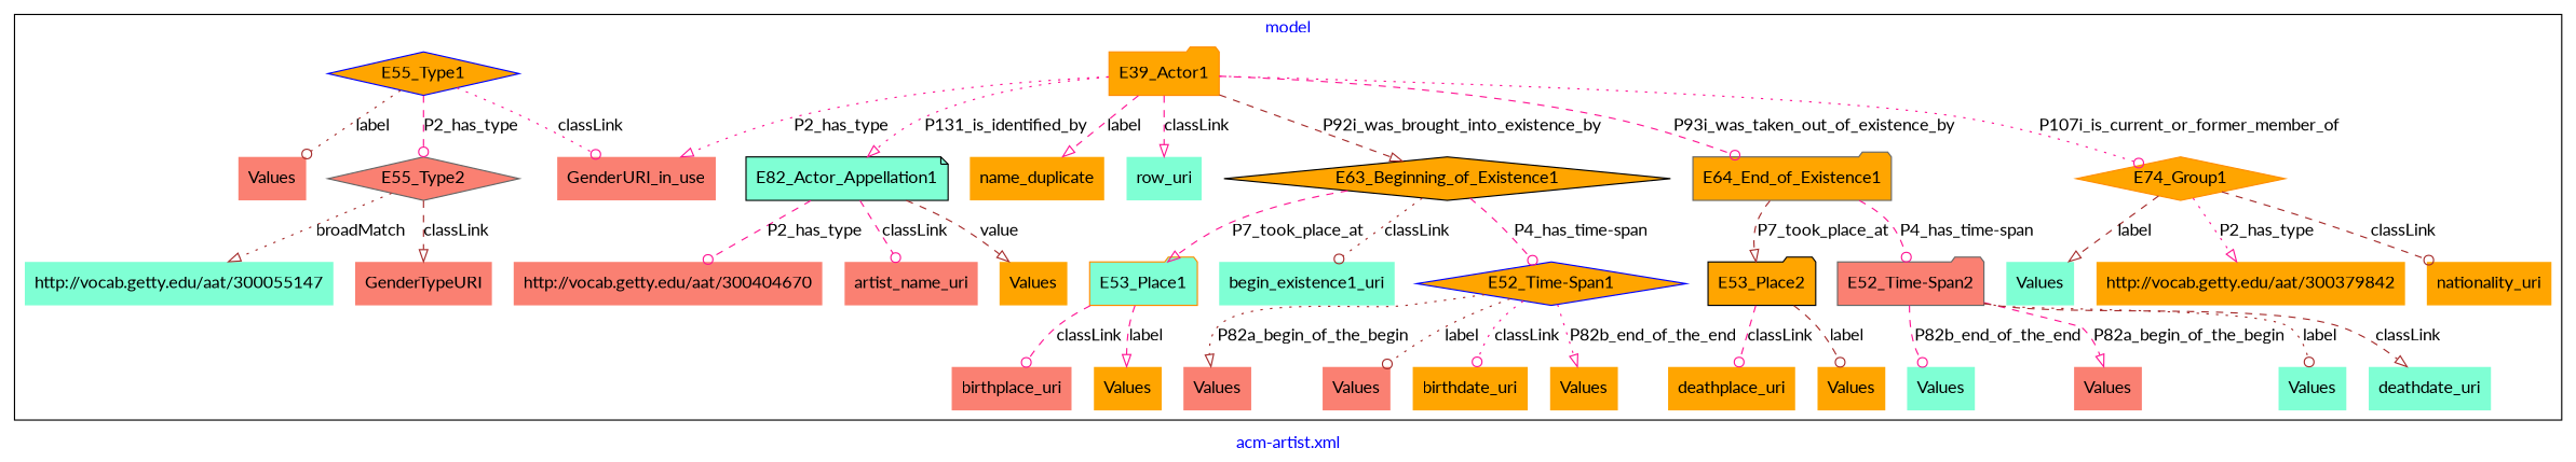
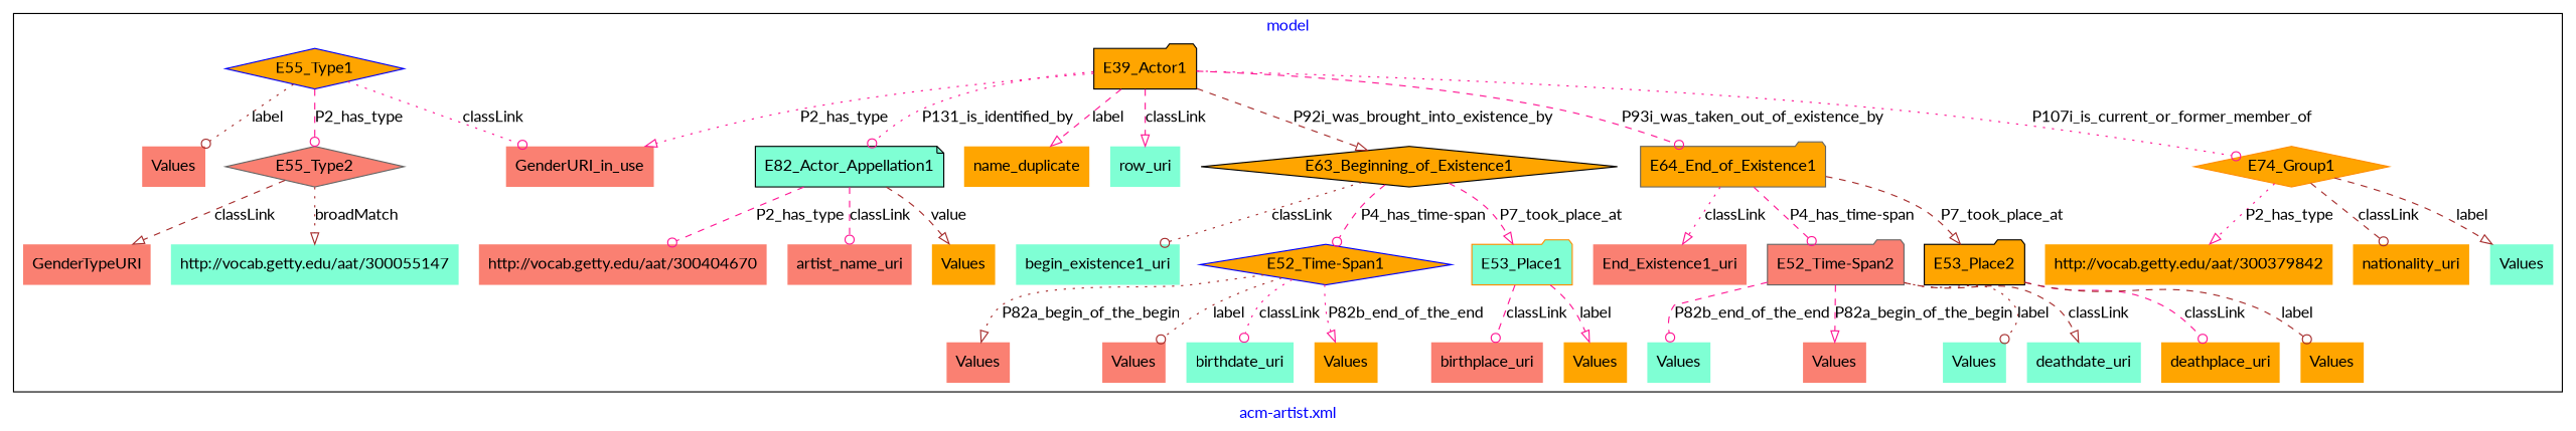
  digraph {
    fontcolor=blue
    fontname=Lato
    label="acm-artist.xml"
    remincross=true
    node [color=black fillcolor=orange fontname=Lato shape=plaintext style=filled]
    edge [arrowhead=onormal color=deeppink fontcolor=black fontname=Lato style=dashed]
-   n1 [color=darkorange label=E39_Actor1 shape=folder]
+   n1 [label=E39_Actor1 shape=folder]
    n2 [color=blue label=E55_Type1 shape=diamond]
    n3 [label=E63_Beginning_of_Existence1 shape=diamond]
    n4 [color=gray40 label=E64_End_of_Existence1 shape=folder]
    n5 [color=darkorange label=E74_Group1 shape=diamond]
    n6 [fillcolor=aquamarine label=E82_Actor_Appellation1 shape=note]
    n7 [color=gray40 fillcolor=salmon label=E55_Type2 shape=diamond]
    n8 [color=blue label="E52_Time-Span1" shape=diamond]
    n9 [color=darkorange fillcolor=aquamarine label=E53_Place1 shape=folder]
    n10 [color=gray40 fillcolor=salmon label="E52_Time-Span2" shape=folder]
    n11 [label=E53_Place2 shape=folder]
    n12 [color=gray40 label=nationality_uri]
    n13 [color=darkorange fillcolor=aquamarine label=begin_existence1_uri]
    n14 [color=gray40 label=name_duplicate]
    n15 [color=blue fillcolor=salmon label=GenderURI_in_use]
    n16 [color=gray40 fillcolor=salmon label=artist_name_uri]
    n17 [fillcolor=salmon label=Values]
    n18 [fillcolor=salmon label=Values]
    n19 [color=gray40 label=deathplace_uri]
    n20 [color=gray40 fillcolor=aquamarine label=Values]
    n21 [color=darkorange fillcolor=salmon label=Values]
    n22 [color=darkorange fillcolor=salmon label=GenderTypeURI]
    n23 [color=blue fillcolor=salmon label=birthplace_uri]
+   n24 [color=darkorange fillcolor=salmon label=End_Existence1_uri]
    n25 [color=blue fillcolor=aquamarine label=Values]
    n26 [fillcolor=aquamarine label=row_uri]
    n27 [color=gray40 fillcolor=salmon label=Values]
-   n28 [color=darkorange label=birthdate_uri]
+   n28 [color=darkorange fillcolor=aquamarine label=birthdate_uri]
    n29 [label=Values]
    n30 [color=blue fillcolor=aquamarine label=Values]
    n31 [fillcolor=aquamarine label=deathdate_uri]
    n32 [color=darkorange label=Values]
    n33 [label=Values]
    n34 [color=blue label=Values]
    n35 [color=blue fillcolor=salmon label="http://vocab.getty.edu/aat/300404670"]
    n36 [label="http://vocab.getty.edu/aat/300379842"]
    n37 [fillcolor=aquamarine label="http://vocab.getty.edu/aat/300055147"]
    subgraph cluster_1 {
      label=model
      n1
      n2
      n3
      n4
      n5
      n6
      n7
      n8
      n9
      n10
      n11
      n12
      n13
      n14
      n15
      n16
      n17
      n18
      n19
      n20
      n21
      n22
      n23
+     n24
      n25
      n26
      n27
      n28
      n29
      n30
      n31
      n32
      n33
      n34
      n35
      n36
      n37
    }
    n1 -> n3 [color=brown label=P92i_was_brought_into_existence_by]
    n1 -> n4 [arrowhead=odot label=P93i_was_taken_out_of_existence_by]
    n1 -> n5 [arrowhead=odot label=P107i_is_current_or_former_member_of style=dotted]
-   n1 -> n6 [label=P131_is_identified_by style=dotted]
+   n1 -> n6 [arrowhead=odot label=P131_is_identified_by style=dotted]
    n1 -> n14 [label=label]
    n1 -> n15 [label=P2_has_type style=dotted]
    n1 -> n26 [label=classLink]
    n2 -> n7 [arrowhead=odot label=P2_has_type]
    n2 -> n15 [arrowhead=odot label=classLink style=dotted]
    n2 -> n27 [arrowhead=odot color=brown label=label style=dotted]
    n3 -> n8 [arrowhead=odot label="P4_has_time-span"]
    n3 -> n9 [label=P7_took_place_at]
    n3 -> n13 [arrowhead=odot color=brown label=classLink style=dotted]
    n4 -> n10 [arrowhead=odot label="P4_has_time-span"]
    n4 -> n11 [color=brown label=P7_took_place_at]
+   n4 -> n24 [label=classLink style=dotted]
    n5 -> n12 [arrowhead=odot color=brown label=classLink]
    n5 -> n25 [color=brown label=label]
    n5 -> n36 [label=P2_has_type style=dotted]
    n6 -> n16 [arrowhead=odot label=classLink]
    n6 -> n33 [color=brown label=value]
    n6 -> n35 [arrowhead=odot label=P2_has_type]
    n7 -> n22 [color=brown label=classLink]
    n7 -> n37 [color=brown label=broadMatch style=dotted]
    n8 -> n17 [color=brown label=P82a_begin_of_the_begin style=dotted]
    n8 -> n18 [arrowhead=odot color=brown label=label style=dotted]
    n8 -> n28 [arrowhead=odot label=classLink style=dotted]
    n8 -> n32 [label=P82b_end_of_the_end style=dotted]
    n9 -> n23 [arrowhead=odot label=classLink]
    n9 -> n29 [label=label]
    n10 -> n20 [arrowhead=odot label=P82b_end_of_the_end]
    n10 -> n21 [label=P82a_begin_of_the_begin]
    n10 -> n30 [arrowhead=odot color=brown label=label style=dotted]
    n10 -> n31 [color=brown label=classLink]
    n11 -> n19 [arrowhead=odot label=classLink]
    n11 -> n34 [arrowhead=odot color=brown label=label]
  }
